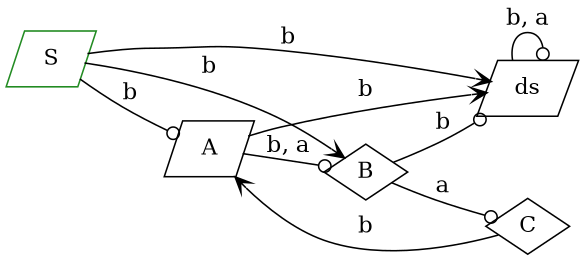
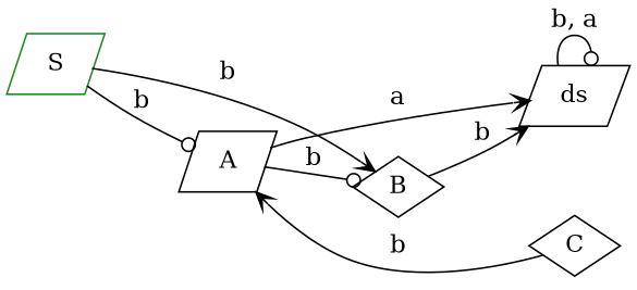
  digraph {
    rankdir=LR
    node [color=black shape=parallelogram]
    edge [arrowhead=odot fontsize=15]
    n1 [label=ds]
    n2 [label=C shape=diamond]
    n3 [label=A]
    n4 [label=B shape=diamond]
    n5 [color=forestgreen label=S]
    n1 -> n1 [label="b, a"]
    n2 -> n3 [arrowhead=vee label=b]
-   n3 -> n1 [arrowhead=vee label=b]
-   n3 -> n4 [label="b, a"]
-   n4 -> n1 [label=b]
-   n4 -> n2 [label=a]
-   n5 -> n1 [arrowhead=vee label=b]
+   n3 -> n1 [arrowhead=vee label=a]
+   n3 -> n4 [label=b]
+   n4 -> n1 [arrowhead=vee label=b]
    n5 -> n3 [label=b]
    n5 -> n4 [arrowhead=vee label=b]
  }
